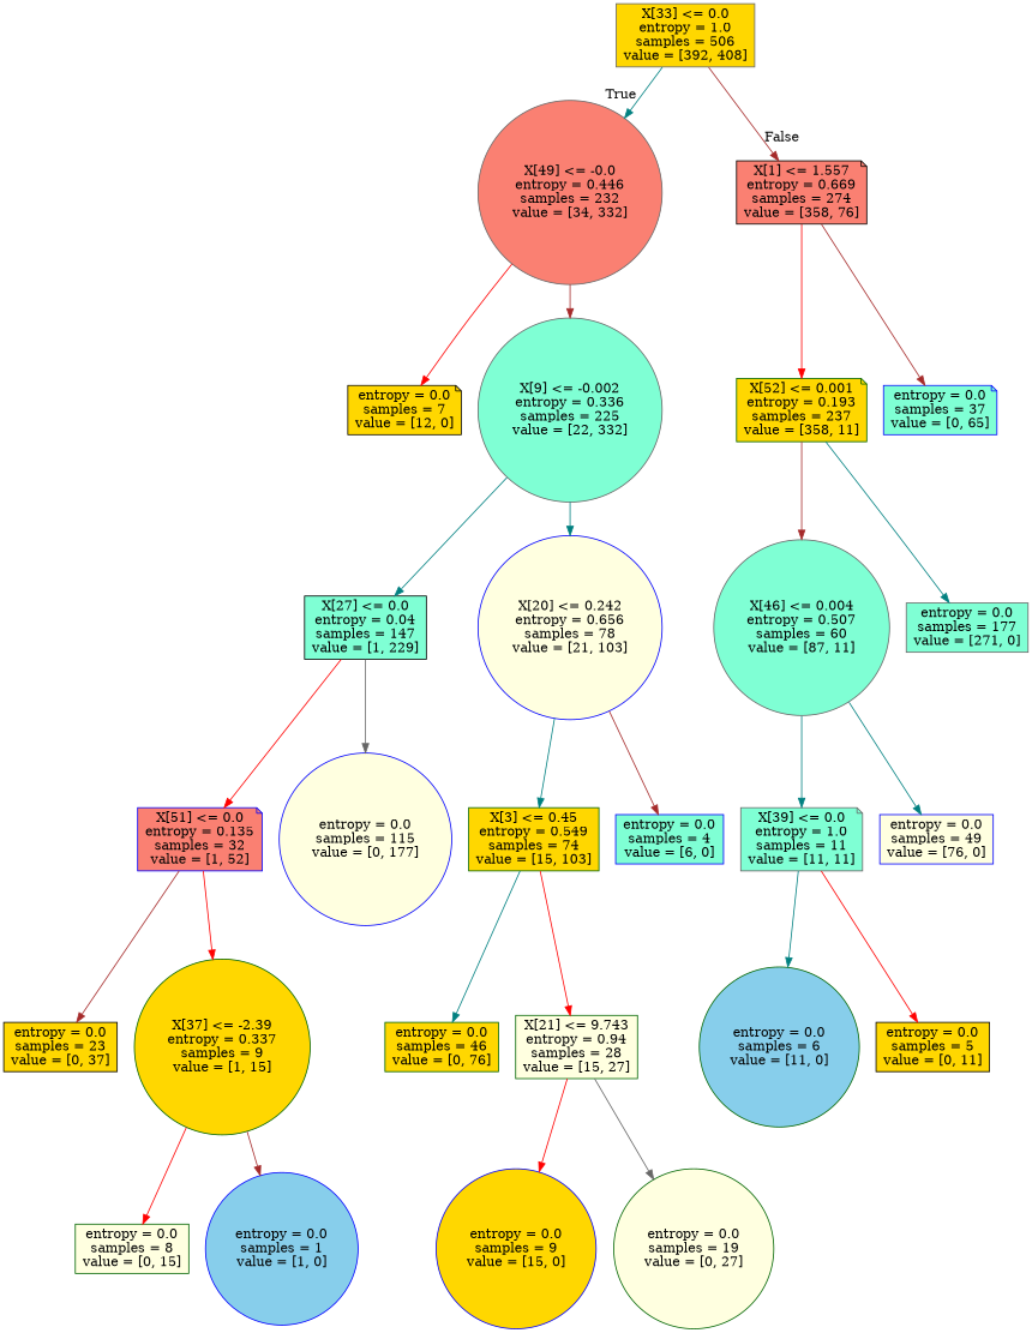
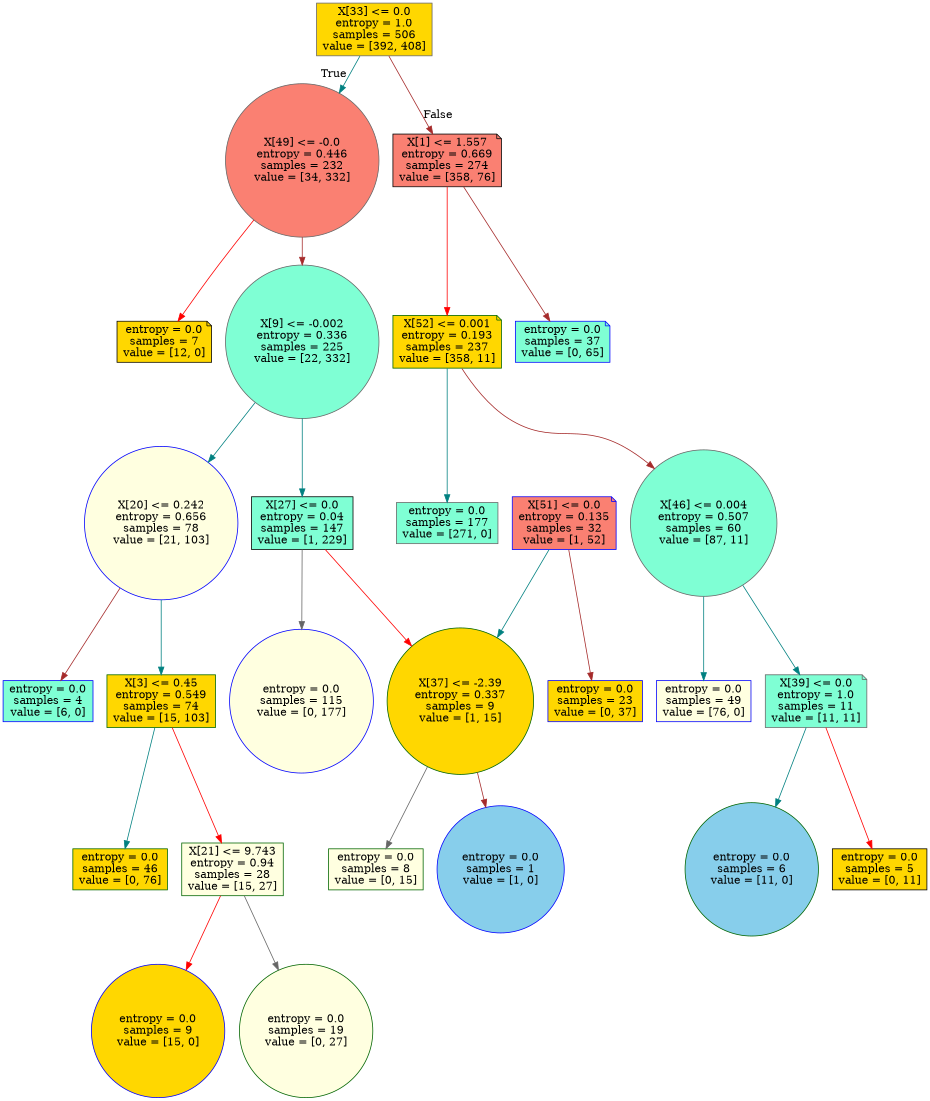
  digraph {
    node [color=blue fillcolor=gold shape=box style=filled]
    edge [color=teal]
    n1 [color=gray40 label="X[33] <= 0.0\nentropy = 1.0\nsamples = 506\nvalue = [392, 408]"]
    n2 [color=gray40 fillcolor=salmon label="X[49] <= -0.0\nentropy = 0.446\nsamples = 232\nvalue = [34, 332]" shape=circle]
    n3 [color=black fillcolor=salmon label="X[1] <= 1.557\nentropy = 0.669\nsamples = 274\nvalue = [358, 76]" shape=note]
    n4 [color=black label="entropy = 0.0\nsamples = 7\nvalue = [12, 0]" shape=note]
    n5 [color=gray40 fillcolor=aquamarine label="X[9] <= -0.002\nentropy = 0.336\nsamples = 225\nvalue = [22, 332]" shape=circle]
    n6 [color=darkgreen label="X[52] <= 0.001\nentropy = 0.193\nsamples = 237\nvalue = [358, 11]" shape=note]
    n7 [fillcolor=aquamarine label="entropy = 0.0\nsamples = 37\nvalue = [0, 65]" shape=note]
    n8 [color=black fillcolor=aquamarine label="X[27] <= 0.0\nentropy = 0.04\nsamples = 147\nvalue = [1, 229]"]
    n9 [fillcolor=lightyellow label="X[20] <= 0.242\nentropy = 0.656\nsamples = 78\nvalue = [21, 103]" shape=circle]
    n10 [fillcolor=salmon label="X[51] <= 0.0\nentropy = 0.135\nsamples = 32\nvalue = [1, 52]" shape=note]
    n11 [fillcolor=lightyellow label="entropy = 0.0\nsamples = 115\nvalue = [0, 177]" shape=circle]
    n12 [color=darkgreen label="X[3] <= 0.45\nentropy = 0.549\nsamples = 74\nvalue = [15, 103]"]
    n13 [fillcolor=aquamarine label="entropy = 0.0\nsamples = 4\nvalue = [6, 0]"]
-   n14 [color=black label="entropy = 0.0\nsamples = 23\nvalue = [0, 37]"]
+   n14 [label="entropy = 0.0\nsamples = 23\nvalue = [0, 37]"]
    n15 [color=darkgreen label="X[37] <= -2.39\nentropy = 0.337\nsamples = 9\nvalue = [1, 15]" shape=circle]
    n16 [color=darkgreen fillcolor=lightyellow label="entropy = 0.0\nsamples = 8\nvalue = [0, 15]"]
    n17 [fillcolor=skyblue label="entropy = 0.0\nsamples = 1\nvalue = [1, 0]" shape=circle]
    n18 [color=darkgreen label="entropy = 0.0\nsamples = 46\nvalue = [0, 76]"]
    n19 [color=darkgreen fillcolor=lightyellow label="X[21] <= 9.743\nentropy = 0.94\nsamples = 28\nvalue = [15, 27]"]
    n20 [label="entropy = 0.0\nsamples = 9\nvalue = [15, 0]" shape=circle]
    n21 [color=darkgreen fillcolor=lightyellow label="entropy = 0.0\nsamples = 19\nvalue = [0, 27]" shape=circle]
    n22 [color=gray40 fillcolor=aquamarine label="X[46] <= 0.004\nentropy = 0.507\nsamples = 60\nvalue = [87, 11]" shape=circle]
    n23 [color=gray40 fillcolor=aquamarine label="entropy = 0.0\nsamples = 177\nvalue = [271, 0]"]
    n24 [color=gray40 fillcolor=aquamarine label="X[39] <= 0.0\nentropy = 1.0\nsamples = 11\nvalue = [11, 11]" shape=note]
    n25 [fillcolor=lightyellow label="entropy = 0.0\nsamples = 49\nvalue = [76, 0]"]
    n26 [color=darkgreen fillcolor=skyblue label="entropy = 0.0\nsamples = 6\nvalue = [11, 0]" shape=circle]
    n27 [color=black label="entropy = 0.0\nsamples = 5\nvalue = [0, 11]"]
    n1 -> n2 [headlabel=True labelangle=45 labeldistance=2.5]
    n1 -> n3 [color=brown headlabel=False labelangle=-45 labeldistance=2.5]
    n2 -> n4 [color=red]
    n2 -> n5 [color=brown]
    n3 -> n6 [color=red]
    n3 -> n7 [color=brown]
    n5 -> n8
    n5 -> n9
    n6 -> n22 [color=brown]
    n6 -> n23
-   n8 -> n10 [color=red]
+   n8 -> n15 [color=red]
    n8 -> n11 [color=gray40]
    n9 -> n12
    n9 -> n13 [color=brown]
    n10 -> n14 [color=brown]
-   n10 -> n15 [color=red]
+   n10 -> n15
    n12 -> n18
    n12 -> n19 [color=red]
-   n15 -> n16 [color=red]
+   n15 -> n16 [color=gray40]
    n15 -> n17 [color=brown]
    n19 -> n20 [color=red]
    n19 -> n21 [color=gray40]
    n22 -> n24
    n22 -> n25
    n24 -> n26
    n24 -> n27 [color=red]
  }
